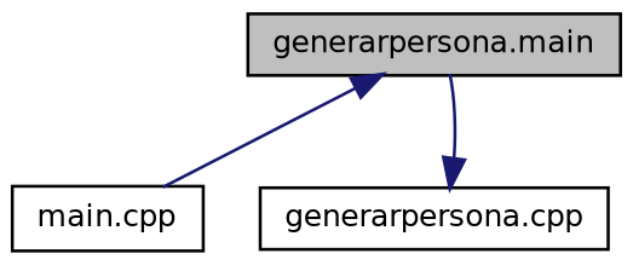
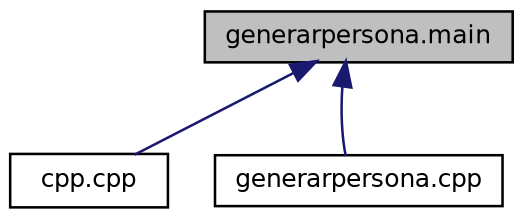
  digraph {
    node [color=black fillcolor=white fontname=Helvetica fontsize=10 shape=record style=filled]
    edge [color=midnightblue dir=back fontname=Helvetica fontsize=10 labelfontname=Helvetica labelfontsize=10 style=solid]
    n1 [fillcolor=grey75 fontcolor=black height=0.2 label="generarpersona.main" width=0.4]
-   n2 [height=0.2 label="main.cpp" width=0.4]
+   n2 [height=0.2 label="cpp.cpp" width=0.4]
    n3 [height=0.2 label="generarpersona.cpp" width=0.4]
    n1 -> n2
-   n3 -> n1
+   n1 -> n3
  }
